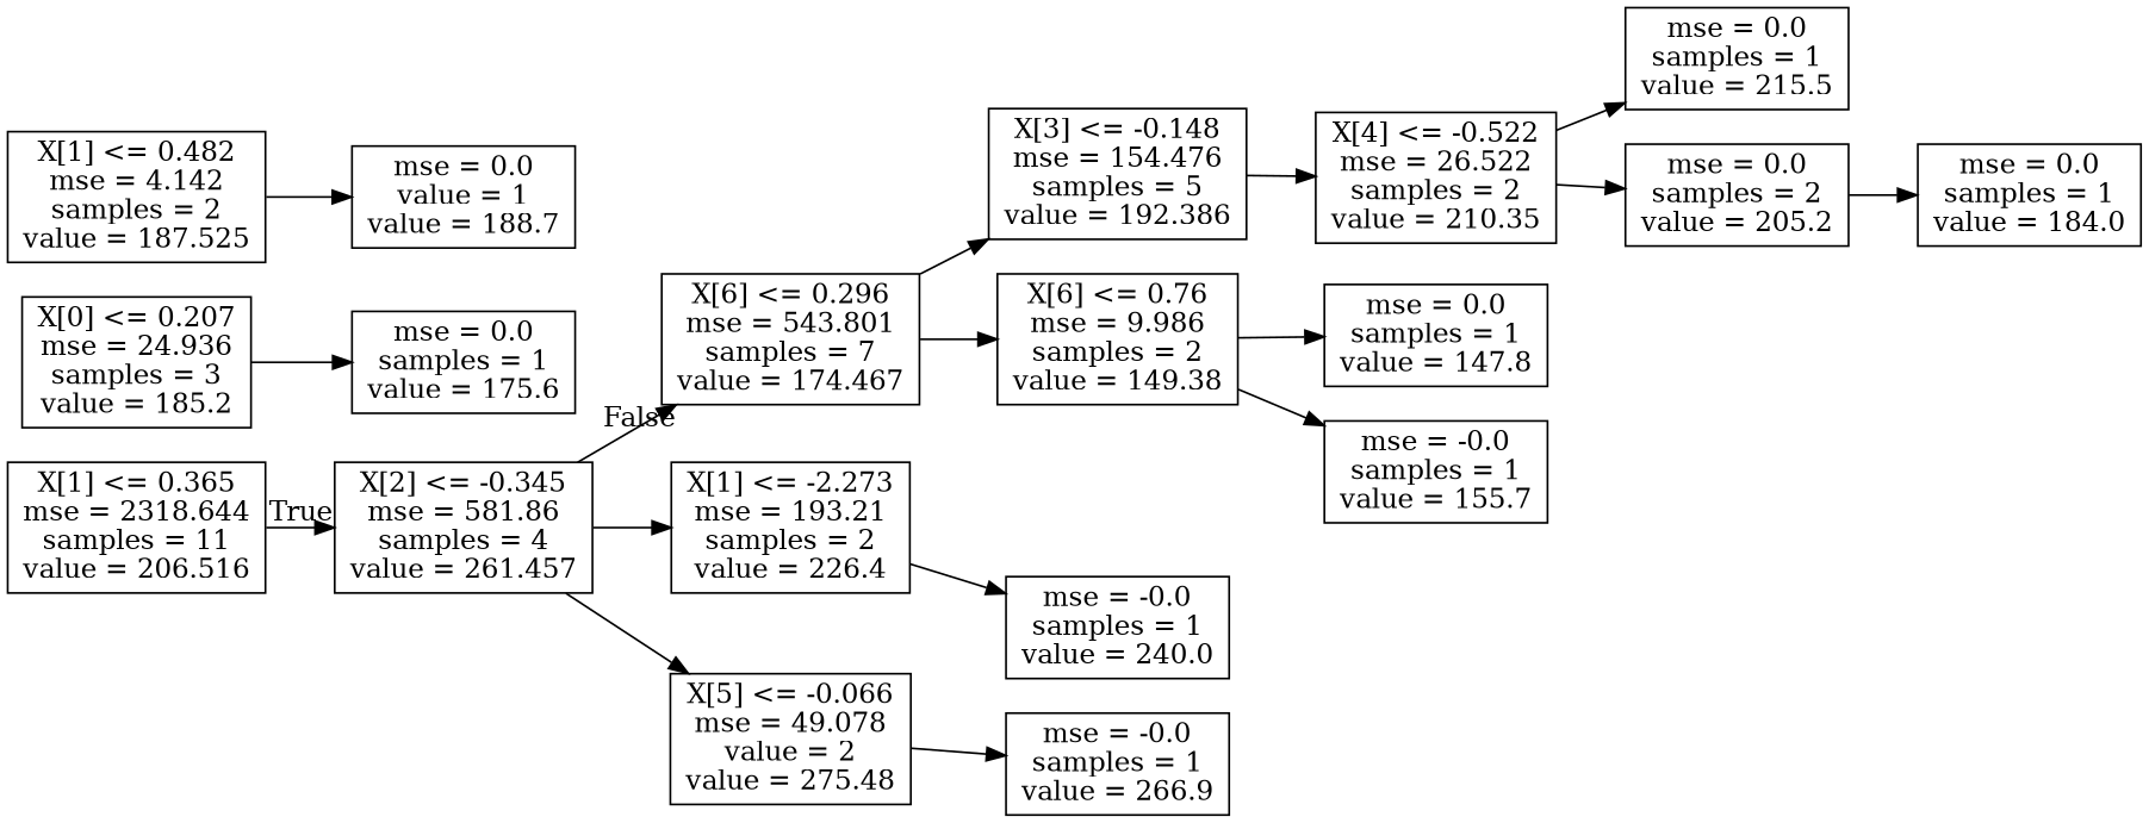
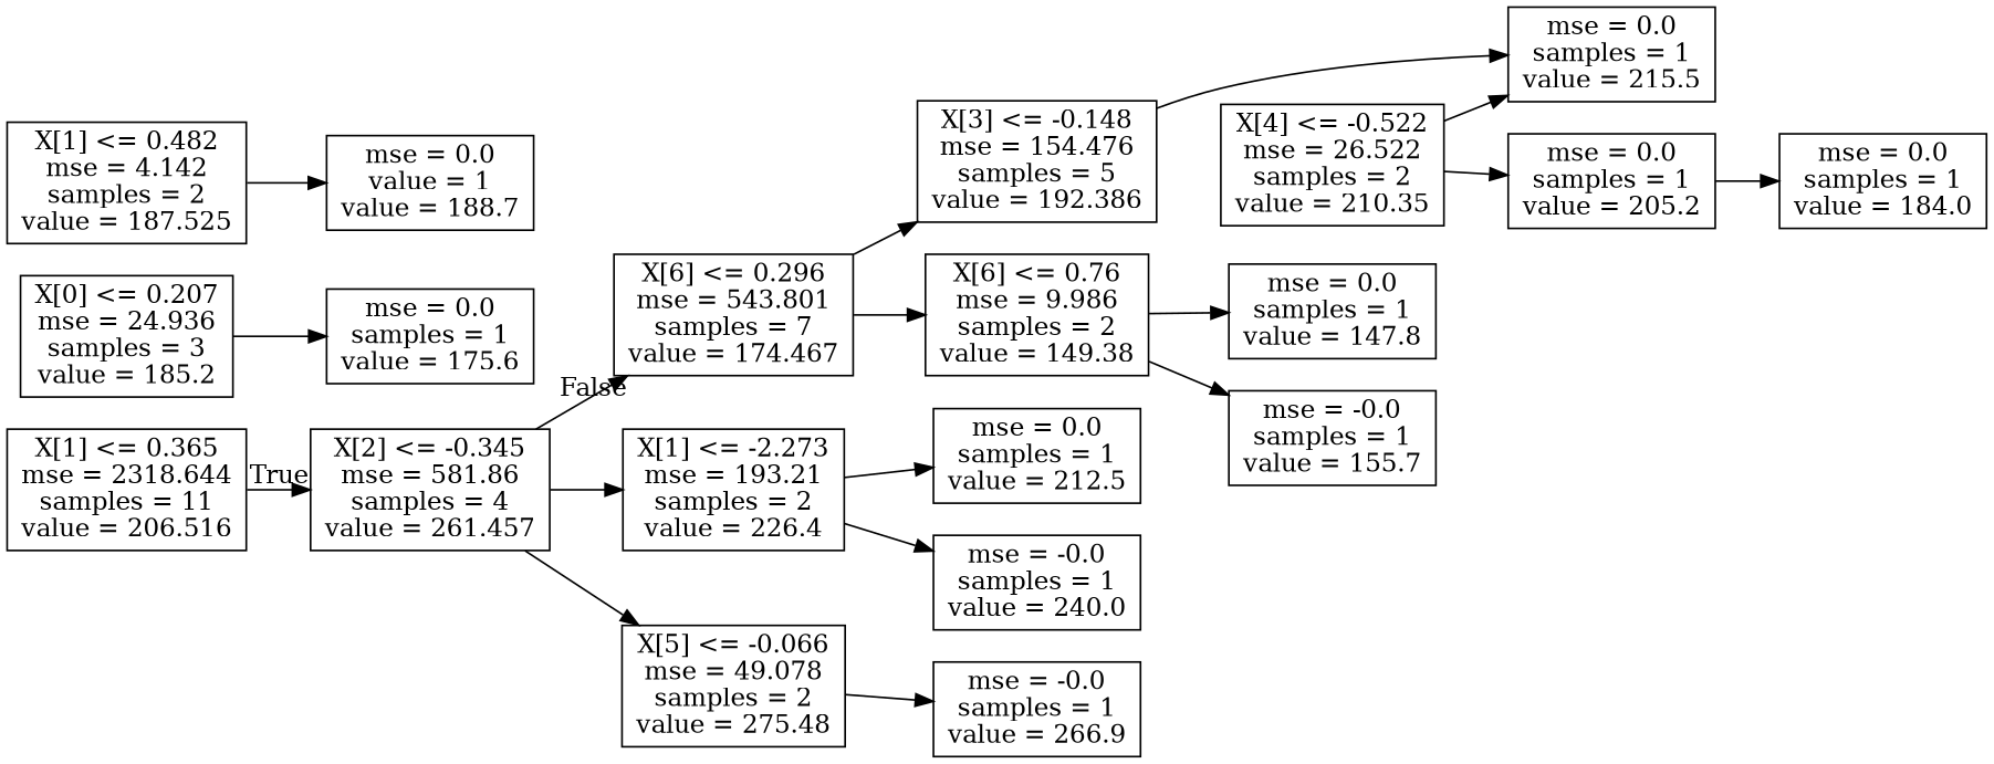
  digraph {
    rankdir=LR
    node [shape=box]
    n1 [label="X[1] <= 0.365\nmse = 2318.644\nsamples = 11\nvalue = 206.516"]
    n2 [label="X[2] <= -0.345\nmse = 581.86\nsamples = 4\nvalue = 261.457"]
    n3 [label="X[6] <= 0.296\nmse = 543.801\nsamples = 7\nvalue = 174.467"]
    n4 [label="X[1] <= -2.273\nmse = 193.21\nsamples = 2\nvalue = 226.4"]
-   n5 [label="X[5] <= -0.066\nmse = 49.078\nvalue = 2\nvalue = 275.48"]
+   n5 [label="X[5] <= -0.066\nmse = 49.078\nsamples = 2\nvalue = 275.48"]
    n6 [label="X[3] <= -0.148\nmse = 154.476\nsamples = 5\nvalue = 192.386"]
    n7 [label="X[6] <= 0.76\nmse = 9.986\nsamples = 2\nvalue = 149.38"]
+   n8 [label="mse = 0.0\nsamples = 1\nvalue = 212.5"]
    n9 [label="mse = -0.0\nsamples = 1\nvalue = 240.0"]
    n10 [label="mse = -0.0\nsamples = 1\nvalue = 266.9"]
    n11 [label="X[4] <= -0.522\nmse = 26.522\nsamples = 2\nvalue = 210.35"]
    n12 [label="mse = 0.0\nsamples = 1\nvalue = 147.8"]
    n13 [label="mse = -0.0\nsamples = 1\nvalue = 155.7"]
    n14 [label="mse = 0.0\nsamples = 1\nvalue = 215.5"]
-   n15 [label="mse = 0.0\nsamples = 2\nvalue = 205.2"]
+   n15 [label="mse = 0.0\nsamples = 1\nvalue = 205.2"]
    n16 [label="X[0] <= 0.207\nmse = 24.936\nsamples = 3\nvalue = 185.2"]
    n17 [label="mse = 0.0\nsamples = 1\nvalue = 175.6"]
    n18 [label="mse = 0.0\nsamples = 1\nvalue = 184.0"]
    n19 [label="X[1] <= 0.482\nmse = 4.142\nsamples = 2\nvalue = 187.525"]
    n20 [label="mse = 0.0\nvalue = 1\nvalue = 188.7"]
    n1 -> n2 [headlabel=True labelangle=45 labeldistance=2.5]
    n2 -> n3 [headlabel=False labelangle=-45 labeldistance=2.5]
    n2 -> n4
    n2 -> n5
    n3 -> n6
    n3 -> n7
+   n4 -> n8
    n4 -> n9
    n5 -> n10
-   n6 -> n11
+   n6 -> n14
    n7 -> n12
    n7 -> n13
    n11 -> n14
    n11 -> n15
    n15 -> n18
    n16 -> n17
    n19 -> n20
  }
